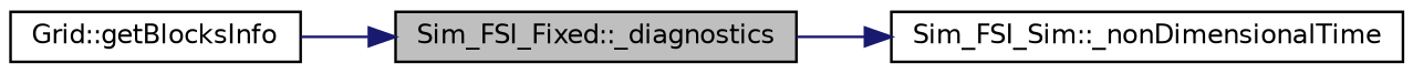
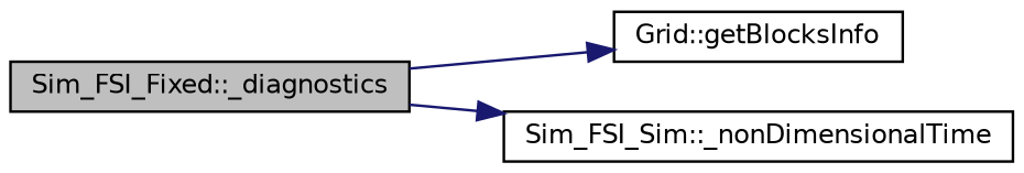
  digraph {
    rankdir=LR
    node [color=black fillcolor=white fontname=Helvetica fontsize=10 shape=record style=filled]
    edge [color=midnightblue fontname=Helvetica fontsize=10 labelfontname=Helvetica labelfontsize=10 style=solid]
    n1 [fillcolor=grey75 fontcolor=black height=0.2 label="Sim_FSI_Fixed::_diagnostics" width=0.4]
    n2 [height=0.2 label="Grid::getBlocksInfo" width=0.4]
    n3 [height=0.2 label="Sim_FSI_Sim::_nonDimensionalTime" width=0.4]
-   n2 -> n1
+   n1 -> n2
    n1 -> n3
  }
